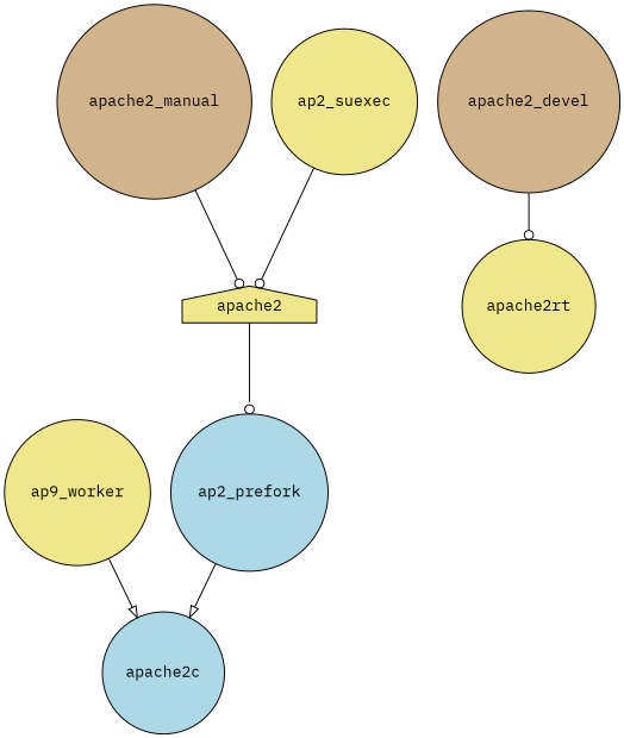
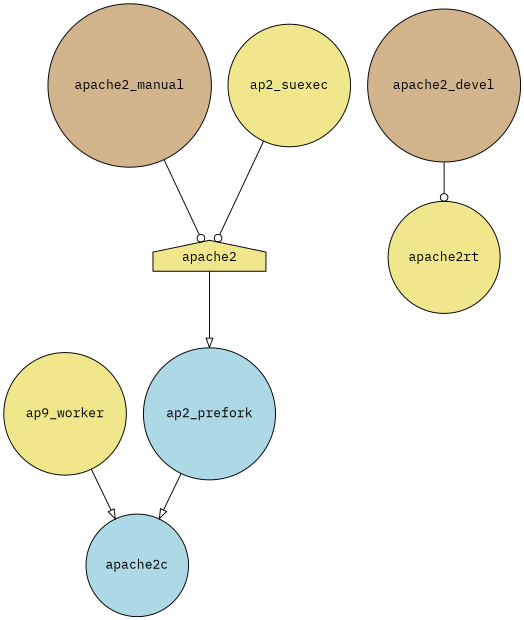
  digraph {
    fontname="IBM Plex Mono"
    node [fillcolor=khaki fontname="IBM Plex Mono" shape=circle style=filled]
    edge [arrowhead=onormal fontname="IBM Plex Mono"]
    apache2 [shape=house]
    ap2_prefork [fillcolor=lightblue]
    apache2c [fillcolor=lightblue]
    apache2rt
    apache2_devel [fillcolor=tan]
    apache2_manual [fillcolor=tan]
    ap2_suexec
    n8 [label=ap9_worker]
    subgraph sub_1 {
      color=lightgrey
      label="core packages"
      style=filled
      apache2
      ap2_prefork
      apache2c
      apache2rt
    }
-   apache2 -> ap2_prefork [arrowhead=odot]
+   apache2 -> ap2_prefork
    ap2_prefork -> apache2c
    apache2_devel -> apache2rt [arrowhead=odot]
    apache2_manual -> apache2 [arrowhead=odot]
    ap2_suexec -> apache2 [arrowhead=odot]
    n8 -> apache2c
  }
